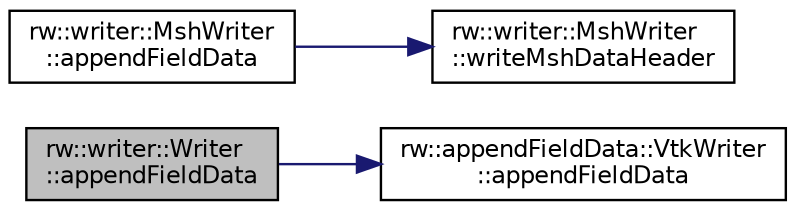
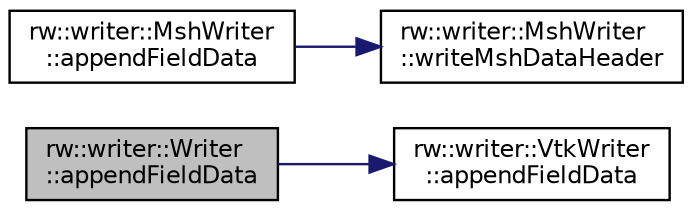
  digraph {
    rankdir=LR
    node [color=black fillcolor=white fontname=Helvetica fontsize=10 shape=record style=filled]
    edge [color=midnightblue fontname=Helvetica fontsize=10 labelfontname=Helvetica labelfontsize=10 style=solid]
    n1 [fillcolor=grey75 fontcolor=black height=0.2 label="rw::writer::Writer\l::appendFieldData" width=0.4]
-   n2 [height=0.2 label="rw::appendFieldData::VtkWriter\l::appendFieldData" width=0.4]
+   n2 [height=0.2 label="rw::writer::VtkWriter\l::appendFieldData" width=0.4]
    n3 [height=0.2 label="rw::writer::MshWriter\l::appendFieldData" width=0.4]
    n4 [height=0.2 label="rw::writer::MshWriter\l::writeMshDataHeader" width=0.4]
    n1 -> n2
    n3 -> n4
  }
